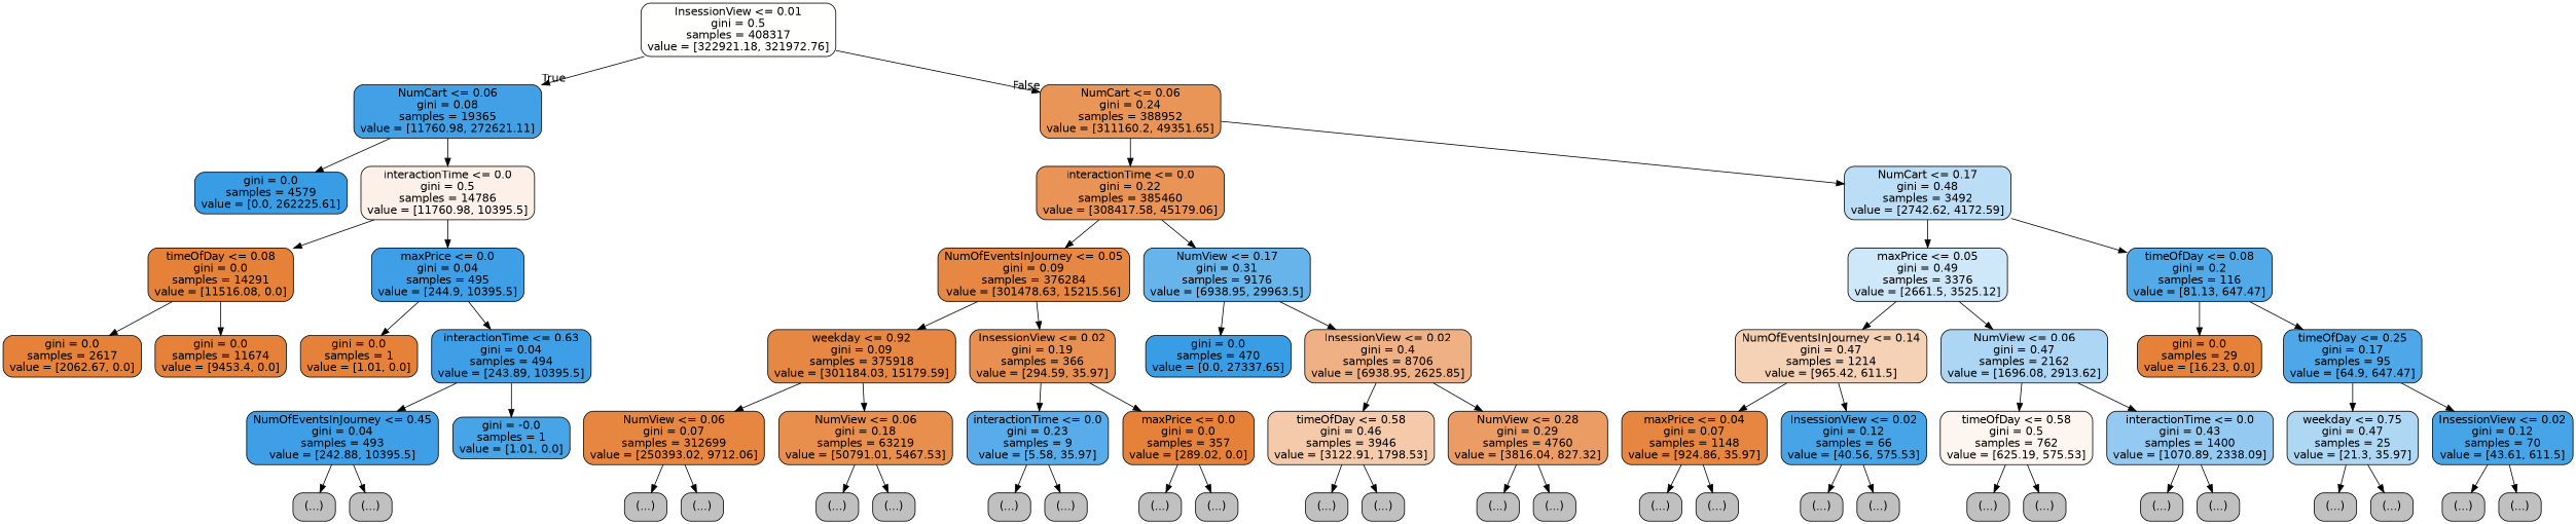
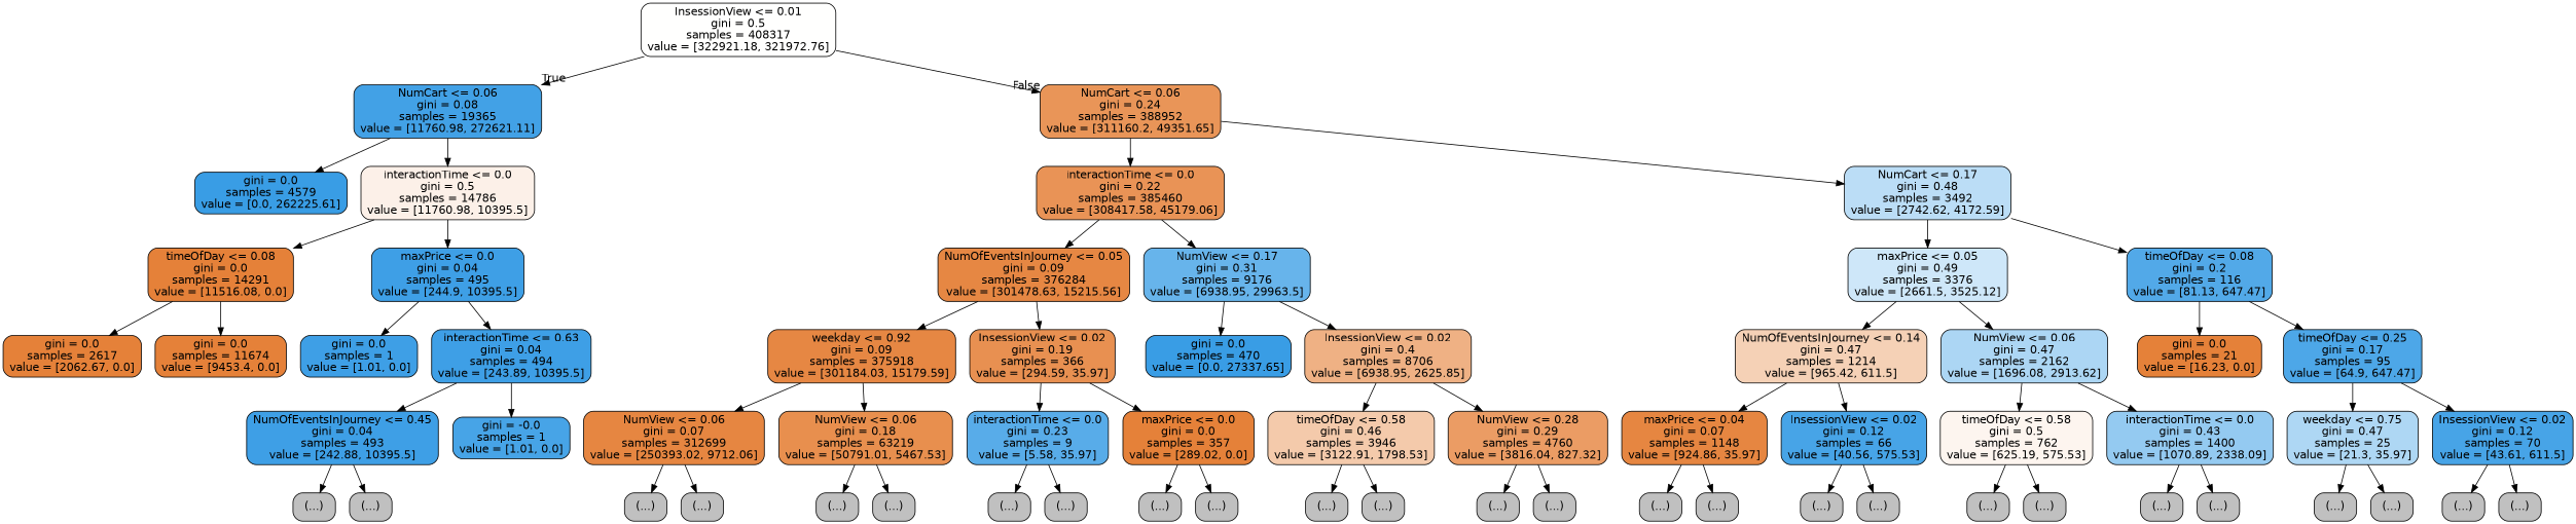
  digraph {
    node [color=black fillcolor="#C0C0C0" fontname=helvetica shape=box style="filled, rounded"]
    edge [fontname=helvetica]
    n1 [fillcolor="#fffffe" label="InsessionView <= 0.01\ngini = 0.5\nsamples = 408317\nvalue = [322921.18, 321972.76]"]
    n2 [fillcolor="#42a1e6" label="NumCart <= 0.06\ngini = 0.08\nsamples = 19365\nvalue = [11760.98, 272621.11]"]
    n3 [fillcolor="#e99558" label="NumCart <= 0.06\ngini = 0.24\nsamples = 388952\nvalue = [311160.2, 49351.65]"]
    n4 [fillcolor="#399de5" label="gini = 0.0\nsamples = 4579\nvalue = [0.0, 262225.61]"]
    n5 [fillcolor="#fcf0e8" label="interactionTime <= 0.0\ngini = 0.5\nsamples = 14786\nvalue = [11760.98, 10395.5]"]
    n6 [fillcolor="#e99356" label="interactionTime <= 0.0\ngini = 0.22\nsamples = 385460\nvalue = [308417.58, 45179.06]"]
    n7 [fillcolor="#bbddf6" label="NumCart <= 0.17\ngini = 0.48\nsamples = 3492\nvalue = [2742.62, 4172.59]"]
    n8 [fillcolor="#e58139" label="timeOfDay <= 0.08\ngini = 0.0\nsamples = 14291\nvalue = [11516.08, 0.0]"]
    n9 [fillcolor="#3e9fe6" label="maxPrice <= 0.0\ngini = 0.04\nsamples = 495\nvalue = [244.9, 10395.5]"]
    n10 [fillcolor="#e58139" label="gini = 0.0\nsamples = 2617\nvalue = [2062.67, 0.0]"]
    n11 [fillcolor="#e58139" label="gini = 0.0\nsamples = 11674\nvalue = [9453.4, 0.0]"]
-   n12 [fillcolor="#e58139" label="gini = 0.0\nsamples = 1\nvalue = [1.01, 0.0]"]
+   n12 [fillcolor="#3e9fe6" label="gini = 0.0\nsamples = 1\nvalue = [1.01, 0.0]"]
    n13 [fillcolor="#3e9fe6" label="interactionTime <= 0.63\ngini = 0.04\nsamples = 494\nvalue = [243.89, 10395.5]"]
    n14 [fillcolor="#3e9fe6" label="NumOfEventsInJourney <= 0.45\ngini = 0.04\nsamples = 493\nvalue = [242.88, 10395.5]"]
    n15 [fillcolor="#47a4e7" label="gini = -0.0\nsamples = 1\nvalue = [1.01, 0.0]"]
    n16 [label="(...)"]
    n17 [label="(...)"]
    n18 [fillcolor="#e68743" label="NumOfEventsInJourney <= 0.05\ngini = 0.09\nsamples = 376284\nvalue = [301478.63, 15215.56]"]
    n19 [fillcolor="#67b4eb" label="NumView <= 0.17\ngini = 0.31\nsamples = 9176\nvalue = [6938.95, 29963.5]"]
    n20 [fillcolor="#cee7f9" label="maxPrice <= 0.05\ngini = 0.49\nsamples = 3376\nvalue = [2661.5, 3525.12]"]
    n21 [fillcolor="#52a9e8" label="timeOfDay <= 0.08\ngini = 0.2\nsamples = 116\nvalue = [81.13, 647.47]"]
    n22 [fillcolor="#e68743" label="weekday <= 0.92\ngini = 0.09\nsamples = 375918\nvalue = [301184.03, 15179.59]"]
    n23 [fillcolor="#e89051" label="InsessionView <= 0.02\ngini = 0.19\nsamples = 366\nvalue = [294.59, 35.97]"]
    n24 [fillcolor="#399de5" label="gini = 0.0\nsamples = 470\nvalue = [0.0, 27337.65]"]
    n25 [fillcolor="#efb184" label="InsessionView <= 0.02\ngini = 0.4\nsamples = 8706\nvalue = [6938.95, 2625.85]"]
    n26 [fillcolor="#e68641" label="NumView <= 0.06\ngini = 0.07\nsamples = 312699\nvalue = [250393.02, 9712.06]"]
    n27 [fillcolor="#e88f4e" label="NumView <= 0.06\ngini = 0.18\nsamples = 63219\nvalue = [50791.01, 5467.53]"]
    n28 [fillcolor="#58ace9" label="interactionTime <= 0.0\ngini = 0.23\nsamples = 9\nvalue = [5.58, 35.97]"]
    n29 [fillcolor="#e58139" label="maxPrice <= 0.0\ngini = 0.0\nsamples = 357\nvalue = [289.02, 0.0]"]
    n30 [label="(...)"]
    n31 [label="(...)"]
    n32 [label="(...)"]
    n33 [label="(...)"]
    n34 [label="(...)"]
    n35 [label="(...)"]
    n36 [label="(...)"]
    n37 [label="(...)"]
    n38 [fillcolor="#f4caab" label="timeOfDay <= 0.58\ngini = 0.46\nsamples = 3946\nvalue = [3122.91, 1798.53]"]
    n39 [fillcolor="#eb9c64" label="NumView <= 0.28\ngini = 0.29\nsamples = 4760\nvalue = [3816.04, 827.32]"]
    n40 [label="(...)"]
    n41 [label="(...)"]
    n42 [label="(...)"]
    n43 [label="(...)"]
    n44 [fillcolor="#f5d1b6" label="NumOfEventsInJourney <= 0.14\ngini = 0.47\nsamples = 1214\nvalue = [965.42, 611.5]"]
    n45 [fillcolor="#acd6f4" label="NumView <= 0.06\ngini = 0.47\nsamples = 2162\nvalue = [1696.08, 2913.62]"]
-   n46 [fillcolor="#e58139" label="gini = 0.0\nsamples = 29\nvalue = [16.23, 0.0]"]
+   n46 [fillcolor="#e58139" label="gini = 0.0\nsamples = 21\nvalue = [16.23, 0.0]"]
    n47 [fillcolor="#4da7e8" label="timeOfDay <= 0.25\ngini = 0.17\nsamples = 95\nvalue = [64.9, 647.47]"]
    n48 [fillcolor="#e68641" label="maxPrice <= 0.04\ngini = 0.07\nsamples = 1148\nvalue = [924.86, 35.97]"]
    n49 [fillcolor="#47a4e7" label="InsessionView <= 0.02\ngini = 0.12\nsamples = 66\nvalue = [40.56, 575.53]"]
    n50 [fillcolor="#fdf5ef" label="timeOfDay <= 0.58\ngini = 0.5\nsamples = 762\nvalue = [625.19, 575.53]"]
    n51 [fillcolor="#94caf1" label="interactionTime <= 0.0\ngini = 0.43\nsamples = 1400\nvalue = [1070.89, 2338.09]"]
    n52 [label="(...)"]
    n53 [label="(...)"]
    n54 [label="(...)"]
    n55 [label="(...)"]
    n56 [label="(...)"]
    n57 [label="(...)"]
    n58 [label="(...)"]
    n59 [label="(...)"]
    n60 [fillcolor="#aed7f4" label="weekday <= 0.75\ngini = 0.47\nsamples = 25\nvalue = [21.3, 35.97]"]
    n61 [fillcolor="#47a4e7" label="InsessionView <= 0.02\ngini = 0.12\nsamples = 70\nvalue = [43.61, 611.5]"]
    n62 [label="(...)"]
    n63 [label="(...)"]
    n64 [label="(...)"]
    n65 [label="(...)"]
    n1 -> n2 [headlabel=True labelangle=45 labeldistance=2.5]
    n1 -> n3 [headlabel=False labelangle=-45 labeldistance=2.5]
    n2 -> n4
    n2 -> n5
    n3 -> n6
    n3 -> n7
    n5 -> n8
    n5 -> n9
    n6 -> n18
    n6 -> n19
    n7 -> n20
    n7 -> n21
    n8 -> n10
    n8 -> n11
    n9 -> n12
    n9 -> n13
    n13 -> n14
    n13 -> n15
    n14 -> n16
    n14 -> n17
    n18 -> n22
    n18 -> n23
    n19 -> n24
    n19 -> n25
    n20 -> n44
    n20 -> n45
    n21 -> n46
    n21 -> n47
    n22 -> n26
    n22 -> n27
    n23 -> n28
    n23 -> n29
    n25 -> n38
    n25 -> n39
    n26 -> n30
    n26 -> n31
    n27 -> n32
    n27 -> n33
    n28 -> n34
    n28 -> n35
    n29 -> n36
    n29 -> n37
    n38 -> n40
    n38 -> n41
    n39 -> n42
    n39 -> n43
    n44 -> n48
    n44 -> n49
    n45 -> n50
    n45 -> n51
    n47 -> n60
    n47 -> n61
    n48 -> n52
    n48 -> n53
    n49 -> n54
    n49 -> n55
    n50 -> n56
    n50 -> n57
    n51 -> n58
    n51 -> n59
    n60 -> n62
    n60 -> n63
    n61 -> n64
    n61 -> n65
  }
